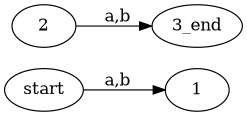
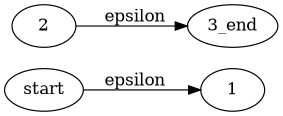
  digraph {
    rankdir=LR
    start
    1
    2
    "3_end"
-   start -> 1 [label="a,b"]
-   2 -> "3_end" [label="a,b"]
+   start -> 1 [label=epsilon]
+   2 -> "3_end" [label=epsilon]
  }
